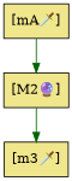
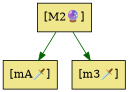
  digraph {
    rankdir=TB
    node [fillcolor=khaki shape=rectangle style=filled]
    edge [color=darkgreen]
    "[M2🔮]"
    "[mA🗡️]"
    "[m3🗡️]"
-   "[mA🗡️]" -> "[M2🔮]"
+   "[M2🔮]" -> "[mA🗡️]"
    "[M2🔮]" -> "[m3🗡️]"
  }
